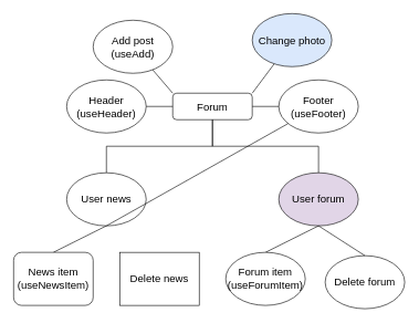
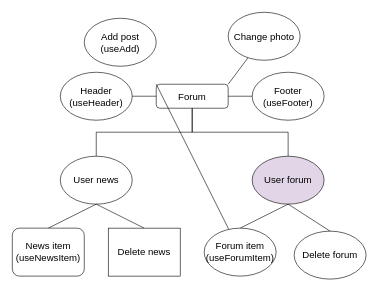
  <mxCell id="0" />
  <mxCell id="1" parent="0" />
  <mxCell id="2" value="&lt;font style=&quot;font-size: 16px;&quot;&gt;Forum&lt;/font&gt;" style="rounded=1;whiteSpace=wrap;html=1;" vertex="1" parent="1"><mxGeometry x="260" y="140" width="120" height="40" as="geometry" /></mxCell>
  <mxCell id="3" value="Header&lt;br&gt;(useHeader)" style="ellipse;whiteSpace=wrap;html=1;fontSize=16;" vertex="1" parent="1"><mxGeometry x="100" y="120" width="120" height="80" as="geometry" /></mxCell>
  <mxCell id="4" value="" style="endArrow=none;html=1;rounded=0;fontSize=16;exitX=0;exitY=0.5;exitDx=0;exitDy=0;entryX=1;entryY=0.5;entryDx=0;entryDy=0;" edge="1" parent="1" source="2" target="3"><mxGeometry width="50" height="50" relative="1" as="geometry"><mxPoint x="290" y="250" as="sourcePoint" /><mxPoint x="340" y="200" as="targetPoint" /></mxGeometry></mxCell>
  <mxCell id="5" value="Footer&lt;br&gt;(useFooter)" style="ellipse;whiteSpace=wrap;html=1;fontSize=16;" vertex="1" parent="1"><mxGeometry x="420" y="120" width="120" height="80" as="geometry" /></mxCell>
  <mxCell id="6" value="" style="endArrow=none;html=1;rounded=0;fontSize=16;exitX=1;exitY=0.5;exitDx=0;exitDy=0;entryX=0;entryY=0.5;entryDx=0;entryDy=0;" edge="1" parent="1" source="2" target="5"><mxGeometry width="50" height="50" relative="1" as="geometry"><mxPoint x="290" y="240" as="sourcePoint" /><mxPoint x="340" y="190" as="targetPoint" /></mxGeometry></mxCell>
  <mxCell id="7" value="" style="endArrow=none;html=1;rounded=0;fontSize=16;exitX=1;exitY=0;exitDx=0;exitDy=0;" edge="1" parent="1" source="2" target="8"><mxGeometry width="50" height="50" relative="1" as="geometry"><mxPoint x="290" y="230" as="sourcePoint" /><mxPoint x="420" y="60" as="targetPoint" /></mxGeometry></mxCell>
- <mxCell id="8" value="Change photo" style="ellipse;whiteSpace=wrap;html=1;fontSize=16;fillColor=#dae8fc;" vertex="1" parent="1"><mxGeometry x="380" y="20" width="120" height="80" as="geometry" /></mxCell>
- <mxCell id="9" value="" style="endArrow=none;html=1;rounded=0;fontSize=16;exitX=0;exitY=0;exitDx=0;exitDy=0;" edge="1" parent="1" source="2" target="10"><mxGeometry width="50" height="50" relative="1" as="geometry"><mxPoint x="290" y="230" as="sourcePoint" /><mxPoint x="340" y="180" as="targetPoint" /></mxGeometry></mxCell>
+ <mxCell id="8" value="Change photo" style="ellipse;whiteSpace=wrap;html=1;fontSize=16;" vertex="1" parent="1"><mxGeometry x="380" y="20" width="120" height="80" as="geometry" /></mxCell>
+ <mxCell id="9" value="" style="endArrow=none;html=1;rounded=0;fontSize=16;exitX=0;exitY=0;exitDx=0;exitDy=0;" edge="1" parent="1" source="2" target="20"><mxGeometry width="50" height="50" relative="1" as="geometry"><mxPoint x="290" y="230" as="sourcePoint" /><mxPoint x="340" y="180" as="targetPoint" /></mxGeometry></mxCell>
  <mxCell id="10" value="Add post&lt;br&gt;(useAdd)" style="ellipse;whiteSpace=wrap;html=1;fontSize=16;" vertex="1" parent="1"><mxGeometry x="140" y="30" width="120" height="80" as="geometry" /></mxCell>
  <mxCell id="11" value="User news" style="ellipse;whiteSpace=wrap;html=1;fontSize=16;" vertex="1" parent="1"><mxGeometry x="100" y="260" width="120" height="80" as="geometry" /></mxCell>
  <mxCell id="12" value="" style="endArrow=none;html=1;rounded=0;fontSize=16;exitX=0.5;exitY=1;exitDx=0;exitDy=0;entryX=0.5;entryY=0;entryDx=0;entryDy=0;" edge="1" parent="1" source="2" target="11"><mxGeometry width="50" height="50" relative="1" as="geometry"><mxPoint x="290" y="220" as="sourcePoint" /><mxPoint x="340" y="170" as="targetPoint" /><Array as="points"><mxPoint x="320" y="220" /><mxPoint x="160" y="220" /></Array></mxGeometry></mxCell>
  <mxCell id="13" value="" style="endArrow=none;html=1;rounded=0;fontSize=16;exitX=0.5;exitY=1;exitDx=0;exitDy=0;entryX=0.5;entryY=0;entryDx=0;entryDy=0;" edge="1" parent="1" source="11" target="14"><mxGeometry width="50" height="50" relative="1" as="geometry"><mxPoint x="290" y="420" as="sourcePoint" /><mxPoint x="60" y="420" as="targetPoint" /></mxGeometry></mxCell>
  <mxCell id="14" value="News item&lt;br&gt;(useNewsItem)" style="whiteSpace=wrap;html=1;fontSize=16;rounded=1;" vertex="1" parent="1"><mxGeometry x="20" y="380" width="120" height="80" as="geometry" /></mxCell>
- <mxCell id="15" value="" style="endArrow=none;html=1;rounded=0;fontSize=16;exitX=0.5;exitY=1;exitDx=0;exitDy=0;" edge="1" parent="1" source="11" target="5"><mxGeometry width="50" height="50" relative="1" as="geometry"><mxPoint x="290" y="410" as="sourcePoint" /><mxPoint x="220" y="420" as="targetPoint" /></mxGeometry></mxCell>
+ <mxCell id="15" value="" style="endArrow=none;html=1;rounded=0;fontSize=16;exitX=0.5;exitY=1;exitDx=0;exitDy=0;entryX=0.5;entryY=0;entryDx=0;entryDy=0;" edge="1" parent="1" source="11" target="16"><mxGeometry width="50" height="50" relative="1" as="geometry"><mxPoint x="290" y="410" as="sourcePoint" /><mxPoint x="220" y="420" as="targetPoint" /></mxGeometry></mxCell>
  <mxCell id="16" value="Delete news" style="whiteSpace=wrap;html=1;fontSize=16;rounded=0;" vertex="1" parent="1"><mxGeometry x="180" y="380" width="120" height="80" as="geometry" /></mxCell>
  <mxCell id="17" value="User forum" style="ellipse;whiteSpace=wrap;html=1;fontSize=16;fillColor=#e1d5e7;" vertex="1" parent="1"><mxGeometry x="420" y="260" width="120" height="80" as="geometry" /></mxCell>
  <mxCell id="18" value="" style="endArrow=none;html=1;rounded=0;fontSize=16;exitX=0.5;exitY=1;exitDx=0;exitDy=0;entryX=0.5;entryY=0;entryDx=0;entryDy=0;" edge="1" parent="1" source="2" target="17"><mxGeometry width="50" height="50" relative="1" as="geometry"><mxPoint x="290" y="310" as="sourcePoint" /><mxPoint x="340" y="260" as="targetPoint" /><Array as="points"><mxPoint x="320" y="220" /><mxPoint x="480" y="220" /></Array></mxGeometry></mxCell>
  <mxCell id="19" value="" style="endArrow=none;html=1;rounded=0;fontSize=16;entryX=0.5;entryY=1;entryDx=0;entryDy=0;exitX=0.5;exitY=0;exitDx=0;exitDy=0;" edge="1" parent="1" source="20" target="17"><mxGeometry width="50" height="50" relative="1" as="geometry"><mxPoint x="480" y="420" as="sourcePoint" /><mxPoint x="340" y="260" as="targetPoint" /></mxGeometry></mxCell>
  <mxCell id="20" value="Forum item&lt;br&gt;(useForumItem)" style="ellipse;whiteSpace=wrap;html=1;fontSize=16;" vertex="1" parent="1"><mxGeometry x="340" y="380" width="120" height="80" as="geometry" /></mxCell>
  <mxCell id="21" value="Delete forum" style="ellipse;whiteSpace=wrap;html=1;fontSize=16;" vertex="1" parent="1"><mxGeometry x="490" y="385" width="120" height="80" as="geometry" /></mxCell>
  <mxCell id="22" value="" style="endArrow=none;html=1;rounded=0;fontSize=16;exitX=0.5;exitY=1;exitDx=0;exitDy=0;entryX=0.5;entryY=0;entryDx=0;entryDy=0;" edge="1" parent="1" source="17" target="21"><mxGeometry width="50" height="50" relative="1" as="geometry"><mxPoint x="290" y="300" as="sourcePoint" /><mxPoint x="340" y="250" as="targetPoint" /></mxGeometry></mxCell>
